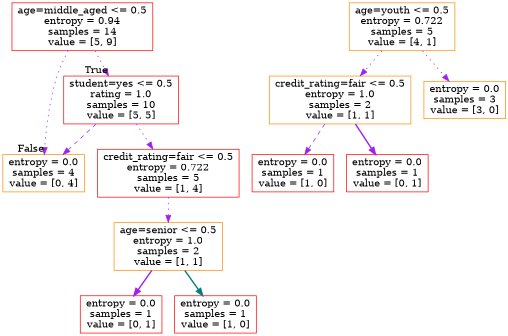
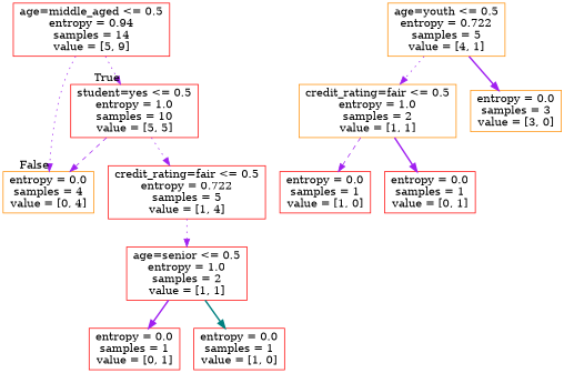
  digraph {
    node [color=red shape=box]
    edge [color=purple style=dotted]
    n1 [label="age=middle_aged <= 0.5\nentropy = 0.94\nsamples = 14\nvalue = [5, 9]"]
-   n2 [label="student=yes <= 0.5\nrating = 1.0\nsamples = 10\nvalue = [5, 5]"]
+   n2 [label="student=yes <= 0.5\nentropy = 1.0\nsamples = 10\nvalue = [5, 5]"]
    n3 [color=darkorange label="entropy = 0.0\nsamples = 4\nvalue = [0, 4]"]
    n4 [label="credit_rating=fair <= 0.5\nentropy = 0.722\nsamples = 5\nvalue = [1, 4]"]
    n5 [color=darkorange label="age=youth <= 0.5\nentropy = 0.722\nsamples = 5\nvalue = [4, 1]"]
    n6 [color=darkorange label="credit_rating=fair <= 0.5\nentropy = 1.0\nsamples = 2\nvalue = [1, 1]"]
    n7 [color=darkorange label="entropy = 0.0\nsamples = 3\nvalue = [3, 0]"]
-   n8 [color=darkorange label="age=senior <= 0.5\nentropy = 1.0\nsamples = 2\nvalue = [1, 1]"]
+   n8 [label="age=senior <= 0.5\nentropy = 1.0\nsamples = 2\nvalue = [1, 1]"]
    n9 [label="entropy = 0.0\nsamples = 1\nvalue = [1, 0]"]
    n10 [label="entropy = 0.0\nsamples = 1\nvalue = [0, 1]"]
    n11 [label="entropy = 0.0\nsamples = 1\nvalue = [0, 1]"]
    n12 [label="entropy = 0.0\nsamples = 1\nvalue = [1, 0]"]
    n1 -> n2 [headlabel=True labelangle=45 labeldistance=2.5]
    n1 -> n3 [headlabel=False labelangle=-45 labeldistance=2.5]
    n2 -> n3 [style=dashed]
    n2 -> n4
    n4 -> n8
    n5 -> n6
-   n5 -> n7
+   n5 -> n7 [style=bold]
    n6 -> n9 [style=dashed]
    n6 -> n10 [style=bold]
    n8 -> n11 [style=bold]
    n8 -> n12 [color=teal style=bold]
  }
